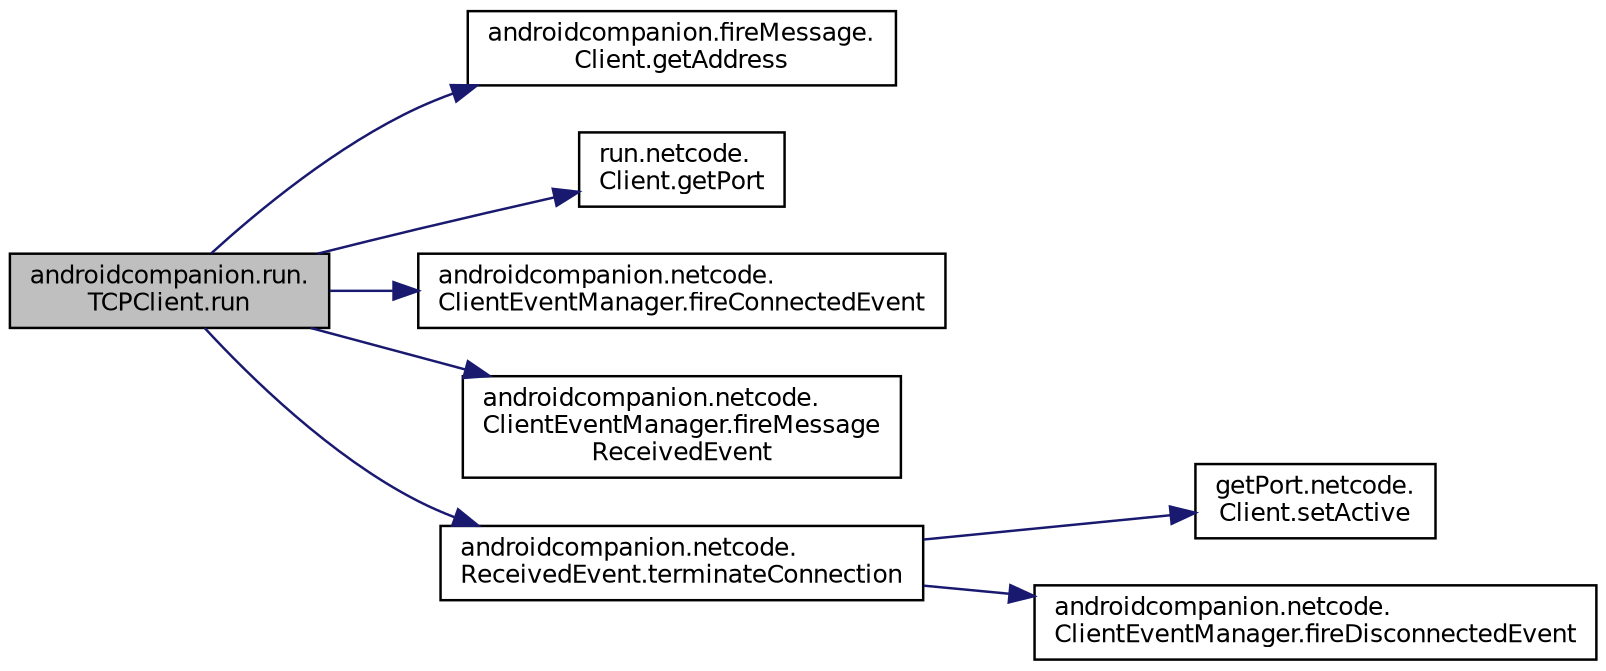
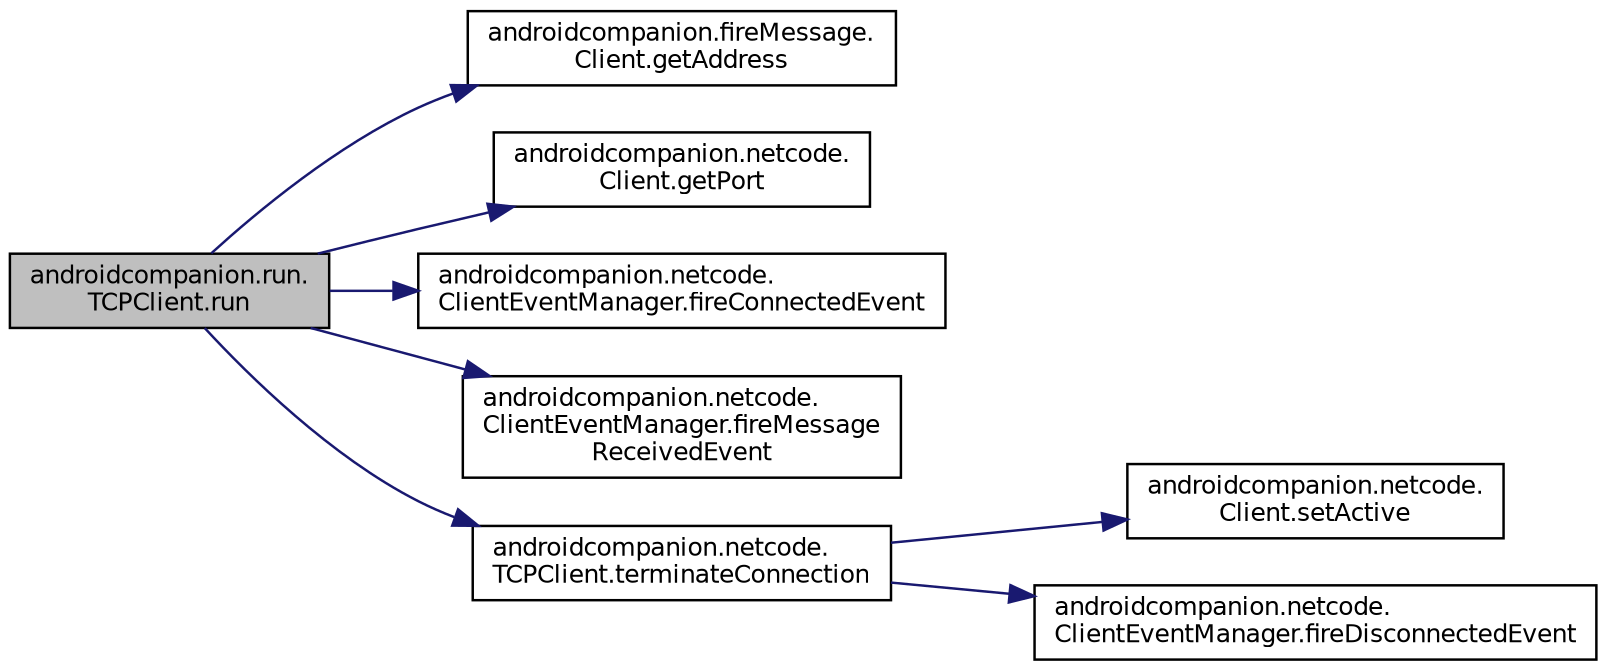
  digraph {
    rankdir=LR
    node [color=black fillcolor=white fontname=Helvetica fontsize=10 shape=record style=filled]
    edge [color=midnightblue fontname=Helvetica fontsize=10 labelfontname=Helvetica labelfontsize=10 style=solid]
    n1 [fillcolor=grey75 fontcolor=black height=0.2 label="androidcompanion.run.\lTCPClient.run" width=0.4]
    n2 [height=0.2 label="androidcompanion.fireMessage.\lClient.getAddress" width=0.4]
-   n3 [height=0.2 label="run.netcode.\lClient.getPort" width=0.4]
+   n3 [height=0.2 label="androidcompanion.netcode.\lClient.getPort" width=0.4]
    n4 [height=0.2 label="androidcompanion.netcode.\lClientEventManager.fireConnectedEvent" width=0.4]
    n5 [height=0.2 label="androidcompanion.netcode.\lClientEventManager.fireMessage\lReceivedEvent" width=0.4]
-   n6 [height=0.2 label="androidcompanion.netcode.\lReceivedEvent.terminateConnection" width=0.4]
-   n7 [height=0.2 label="getPort.netcode.\lClient.setActive" width=0.4]
+   n6 [height=0.2 label="androidcompanion.netcode.\lTCPClient.terminateConnection" width=0.4]
+   n7 [height=0.2 label="androidcompanion.netcode.\lClient.setActive" width=0.4]
    n8 [height=0.2 label="androidcompanion.netcode.\lClientEventManager.fireDisconnectedEvent" width=0.4]
    n1 -> n2
    n1 -> n3
    n1 -> n4
    n1 -> n5
    n1 -> n6
    n6 -> n7
    n6 -> n8
  }
